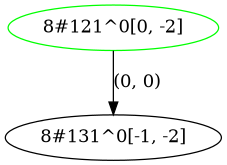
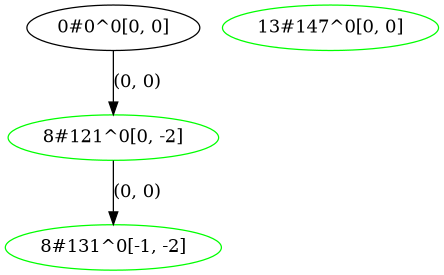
  digraph {
+   n1 [label="0#0^0[0, 0]"]
    n2 [color=green label="8#121^0[0, -2]"]
-   n3 [label="8#131^0[-1, -2]"]
+   n3 [label="8#131^0[-1, -2]" color=green]
+   n4 [color=green label="13#147^0[0, 0]"]
+   n1 -> n2 [label="(0, 0)"]
    n2 -> n3 [label="(0, 0)"]
  }
